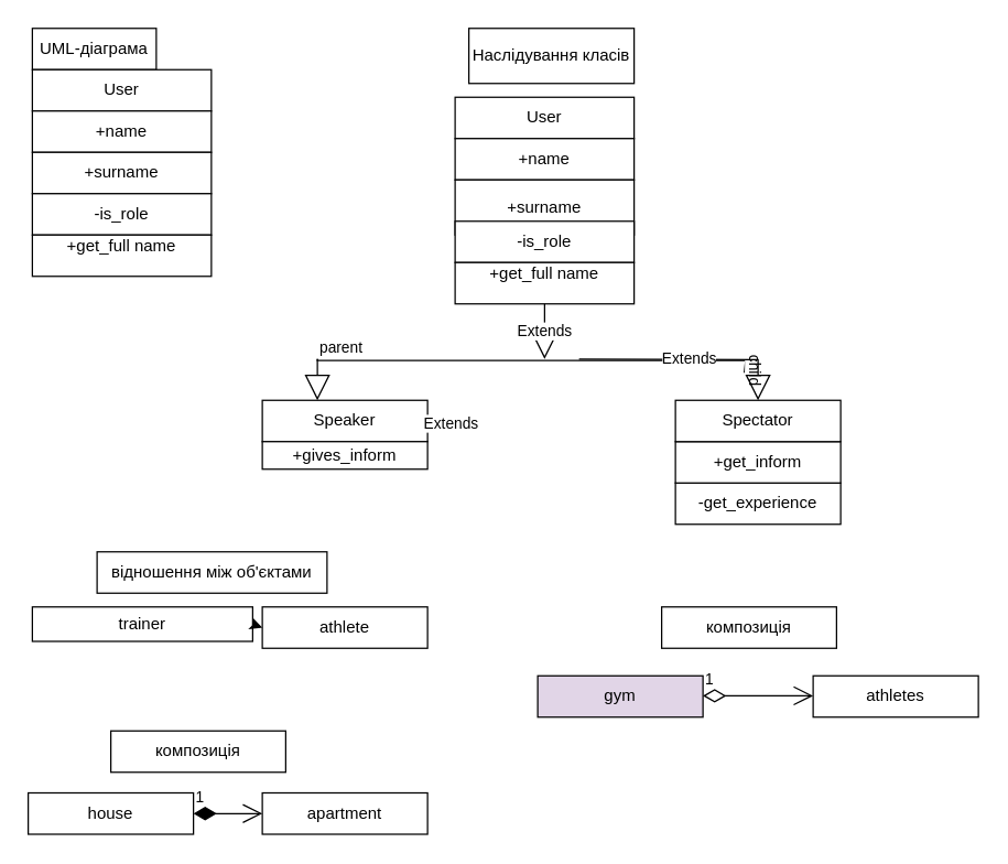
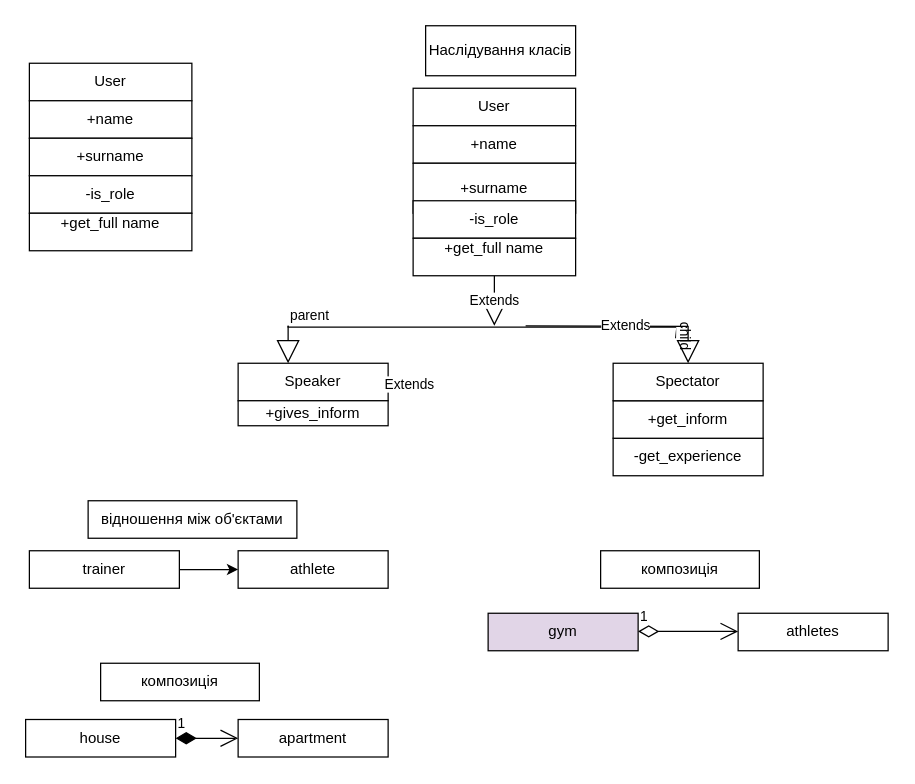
  <mxCell id="0" />
  <mxCell id="1" parent="0" />
- <mxCell id="2" value="UML-діаграма" style="rounded=0;whiteSpace=wrap;html=1;" parent="1" vertex="1"><mxGeometry x="23" width="90" height="30" as="geometry" y="20" /></mxCell>
  <mxCell id="3" value="User" style="rounded=0;whiteSpace=wrap;html=1;" parent="1" vertex="1"><mxGeometry x="23" y="50" width="130" height="30" as="geometry" /></mxCell>
  <mxCell id="4" value="+name" style="rounded=0;whiteSpace=wrap;html=1;" parent="1" vertex="1"><mxGeometry x="23" y="80" width="130" height="30" as="geometry" /></mxCell>
  <mxCell id="5" value="+surname" style="rounded=0;whiteSpace=wrap;html=1;" parent="1" vertex="1"><mxGeometry x="23" y="110" width="130" height="30" as="geometry" /></mxCell>
  <mxCell id="6" style="edgeStyle=orthogonalEdgeStyle;rounded=0;orthogonalLoop=1;jettySize=auto;html=1;exitX=0.5;exitY=1;exitDx=0;exitDy=0;" parent="1" source="5" target="5" edge="1"><mxGeometry relative="1" as="geometry" /></mxCell>
  <mxCell id="7" value="-is_role" style="rounded=0;whiteSpace=wrap;html=1;" parent="1" vertex="1"><mxGeometry x="23" y="140" width="130" height="30" as="geometry" /></mxCell>
  <mxCell id="8" value="+get_full name&lt;div&gt;&lt;br&gt;&lt;/div&gt;" style="rounded=0;whiteSpace=wrap;html=1;" parent="1" vertex="1"><mxGeometry x="23" y="170" width="130" height="30" as="geometry" /></mxCell>
  <mxCell id="9" value="Наслідування класів" style="rounded=0;whiteSpace=wrap;html=1;" parent="1" vertex="1"><mxGeometry x="340" width="120" height="40" as="geometry" y="20" /></mxCell>
  <mxCell id="10" value="User" style="rounded=0;whiteSpace=wrap;html=1;" parent="1" vertex="1"><mxGeometry x="330" y="70" width="130" height="30" as="geometry" /></mxCell>
  <mxCell id="11" value="+name" style="rounded=0;whiteSpace=wrap;html=1;" parent="1" vertex="1"><mxGeometry x="330" y="100" width="130" height="30" as="geometry" /></mxCell>
  <mxCell id="12" value="+surname" style="rounded=0;whiteSpace=wrap;html=1;" parent="1" vertex="1"><mxGeometry x="330" y="130" width="130" height="40" as="geometry" /></mxCell>
  <mxCell id="13" value="-is_role" style="rounded=0;whiteSpace=wrap;html=1;" parent="1" vertex="1"><mxGeometry x="330" y="160" width="130" height="30" as="geometry" /></mxCell>
  <mxCell id="14" value="+get_full name&lt;div&gt;&lt;br&gt;&lt;/div&gt;" style="rounded=0;whiteSpace=wrap;html=1;" parent="1" vertex="1"><mxGeometry x="330" y="190" width="130" height="30" as="geometry" /></mxCell>
  <mxCell id="15" style="edgeStyle=orthogonalEdgeStyle;rounded=0;orthogonalLoop=1;jettySize=auto;html=1;" parent="1" edge="1"><mxGeometry relative="1" as="geometry"><mxPoint x="210" y="320" as="targetPoint" /><mxPoint x="210" y="320" as="sourcePoint" /></mxGeometry></mxCell>
  <mxCell id="16" value="Speaker" style="rounded=0;whiteSpace=wrap;html=1;" parent="1" vertex="1"><mxGeometry x="190" y="290" width="120" height="30" as="geometry" /></mxCell>
  <mxCell id="17" value="+gives_inform" style="rounded=0;whiteSpace=wrap;html=1;" parent="1" vertex="1"><mxGeometry x="190" y="320" width="120" height="20" as="geometry" /></mxCell>
  <mxCell id="18" style="edgeStyle=orthogonalEdgeStyle;rounded=0;orthogonalLoop=1;jettySize=auto;html=1;exitX=0.25;exitY=0;exitDx=0;exitDy=0;" parent="1" source="36" edge="1"><mxGeometry relative="1" as="geometry"><mxPoint x="510" y="310" as="targetPoint" /></mxGeometry></mxCell>
  <mxCell id="19" value="-get_experience" style="rounded=0;whiteSpace=wrap;html=1;" parent="1" vertex="1"><mxGeometry x="490" y="350" width="120" height="30" as="geometry" /></mxCell>
  <mxCell id="20" value="відношення між об'єктами" style="rounded=0;whiteSpace=wrap;html=1;" parent="1" vertex="1"><mxGeometry x="70" y="400" width="167" height="30" as="geometry" /></mxCell>
- <mxCell id="21" value="trainer" style="rounded=0;whiteSpace=wrap;html=1;" parent="1" vertex="1"><mxGeometry x="23" y="440" width="160" height="25" as="geometry" /></mxCell>
+ <mxCell id="21" value="trainer" style="rounded=0;whiteSpace=wrap;html=1;" parent="1" vertex="1"><mxGeometry x="23" y="440" width="120" height="30" as="geometry" /></mxCell>
  <mxCell id="22" value="" style="endArrow=classic;html=1;rounded=0;exitX=1;exitY=0.5;exitDx=0;exitDy=0;" parent="1" source="21" edge="1"><mxGeometry width="50" height="50" relative="1" as="geometry"><mxPoint x="160" y="460" as="sourcePoint" /><mxPoint x="190" y="455" as="targetPoint" /><Array as="points" /></mxGeometry></mxCell>
  <mxCell id="23" value="athlete" style="rounded=0;whiteSpace=wrap;html=1;" parent="1" vertex="1"><mxGeometry x="190" y="440" width="120" height="30" as="geometry" /></mxCell>
  <mxCell id="24" value="композиція" style="rounded=0;whiteSpace=wrap;html=1;" parent="1" vertex="1"><mxGeometry x="80" y="530" width="127" height="30" as="geometry" /></mxCell>
  <mxCell id="25" value="apartment" style="rounded=0;whiteSpace=wrap;html=1;" parent="1" vertex="1"><mxGeometry x="190" y="575" width="120" height="30" as="geometry" /></mxCell>
  <mxCell id="26" value="1" style="endArrow=open;html=1;endSize=12;startArrow=diamondThin;startSize=14;startFill=1;edgeStyle=orthogonalEdgeStyle;align=left;verticalAlign=bottom;rounded=0;" parent="1" edge="1"><mxGeometry x="-1" y="3" relative="1" as="geometry"><mxPoint x="140" y="590" as="sourcePoint" /><mxPoint x="190" y="590" as="targetPoint" /></mxGeometry></mxCell>
  <mxCell id="27" value="house" style="rounded=0;whiteSpace=wrap;html=1;" parent="1" vertex="1"><mxGeometry x="20" y="575" width="120" height="30" as="geometry" /></mxCell>
  <mxCell id="28" value="композиція" style="rounded=0;whiteSpace=wrap;html=1;" parent="1" vertex="1"><mxGeometry x="480" y="440" width="127" height="30" as="geometry" /></mxCell>
  <mxCell id="29" value="gym" style="rounded=0;whiteSpace=wrap;html=1;fillColor=#e1d5e7;" parent="1" vertex="1"><mxGeometry x="390" y="490" width="120" height="30" as="geometry" /></mxCell>
  <mxCell id="30" value="athletes" style="rounded=0;whiteSpace=wrap;html=1;" parent="1" vertex="1"><mxGeometry x="590" y="490" width="120" height="30" as="geometry" /></mxCell>
  <mxCell id="31" value="1" style="endArrow=open;html=1;endSize=12;startArrow=diamondThin;startSize=14;startFill=0;edgeStyle=orthogonalEdgeStyle;align=left;verticalAlign=bottom;rounded=0;" parent="1" edge="1"><mxGeometry x="-1" y="3" relative="1" as="geometry"><mxPoint x="510" y="504.5" as="sourcePoint" /><mxPoint x="590" y="504.5" as="targetPoint" /></mxGeometry></mxCell>
  <mxCell id="32" value="Extends" style="endArrow=block;endSize=16;endFill=0;html=1;rounded=0;entryX=0.5;entryY=0;entryDx=0;entryDy=0;" parent="1" edge="1"><mxGeometry x="1" y="57" width="160" relative="1" as="geometry"><mxPoint x="230" y="260" as="sourcePoint" /><mxPoint x="230" y="290" as="targetPoint" /><mxPoint x="40" y="17" as="offset" /></mxGeometry></mxCell>
  <mxCell id="33" value="" style="endArrow=none;html=1;edgeStyle=orthogonalEdgeStyle;rounded=0;" parent="1" edge="1"><mxGeometry relative="1" as="geometry"><mxPoint x="230" y="260" as="sourcePoint" /><mxPoint x="540" y="270" as="targetPoint" /><Array as="points"><mxPoint x="230" y="261" /><mxPoint x="541" y="261" /></Array></mxGeometry></mxCell>
  <mxCell id="34" value="parent" style="edgeLabel;resizable=0;html=1;align=left;verticalAlign=bottom;" parent="33" connectable="0" vertex="1"><mxGeometry x="-1" relative="1" as="geometry" /></mxCell>
  <mxCell id="35" value="child" style="edgeLabel;resizable=0;html=1;align=right;verticalAlign=bottom;rotation=90;" parent="33" connectable="0" vertex="1"><mxGeometry x="1" relative="1" as="geometry"><mxPoint y="10" as="offset" /></mxGeometry></mxCell>
  <mxCell id="36" value="+get_inform" style="rounded=0;whiteSpace=wrap;html=1;" parent="1" vertex="1"><mxGeometry x="490" y="320" width="120" height="30" as="geometry" /></mxCell>
  <mxCell id="37" style="edgeStyle=orthogonalEdgeStyle;rounded=0;orthogonalLoop=1;jettySize=auto;html=1;exitX=0.5;exitY=1;exitDx=0;exitDy=0;" parent="1" source="19" target="19" edge="1"><mxGeometry relative="1" as="geometry" /></mxCell>
  <mxCell id="38" value="Spectator" style="rounded=0;whiteSpace=wrap;html=1;" parent="1" vertex="1"><mxGeometry x="490" y="290" width="120" height="30" as="geometry" /></mxCell>
  <mxCell id="39" value="Extends" style="endArrow=block;endSize=16;endFill=0;html=1;rounded=0;edgeStyle=orthogonalEdgeStyle;entryX=0.5;entryY=0;entryDx=0;entryDy=0;" parent="1" target="38" edge="1"><mxGeometry width="160" relative="1" as="geometry"><mxPoint x="420" y="260" as="sourcePoint" /><mxPoint x="580" y="260" as="targetPoint" /></mxGeometry></mxCell>
  <mxCell id="40" value="Extends" style="endArrow=block;endSize=16;endFill=0;html=1;rounded=0;exitX=0.5;exitY=1;exitDx=0;exitDy=0;" parent="1" source="14" edge="1"><mxGeometry width="160" relative="1" as="geometry"><mxPoint x="430" y="310" as="sourcePoint" /><mxPoint x="395" y="260" as="targetPoint" /></mxGeometry></mxCell>
